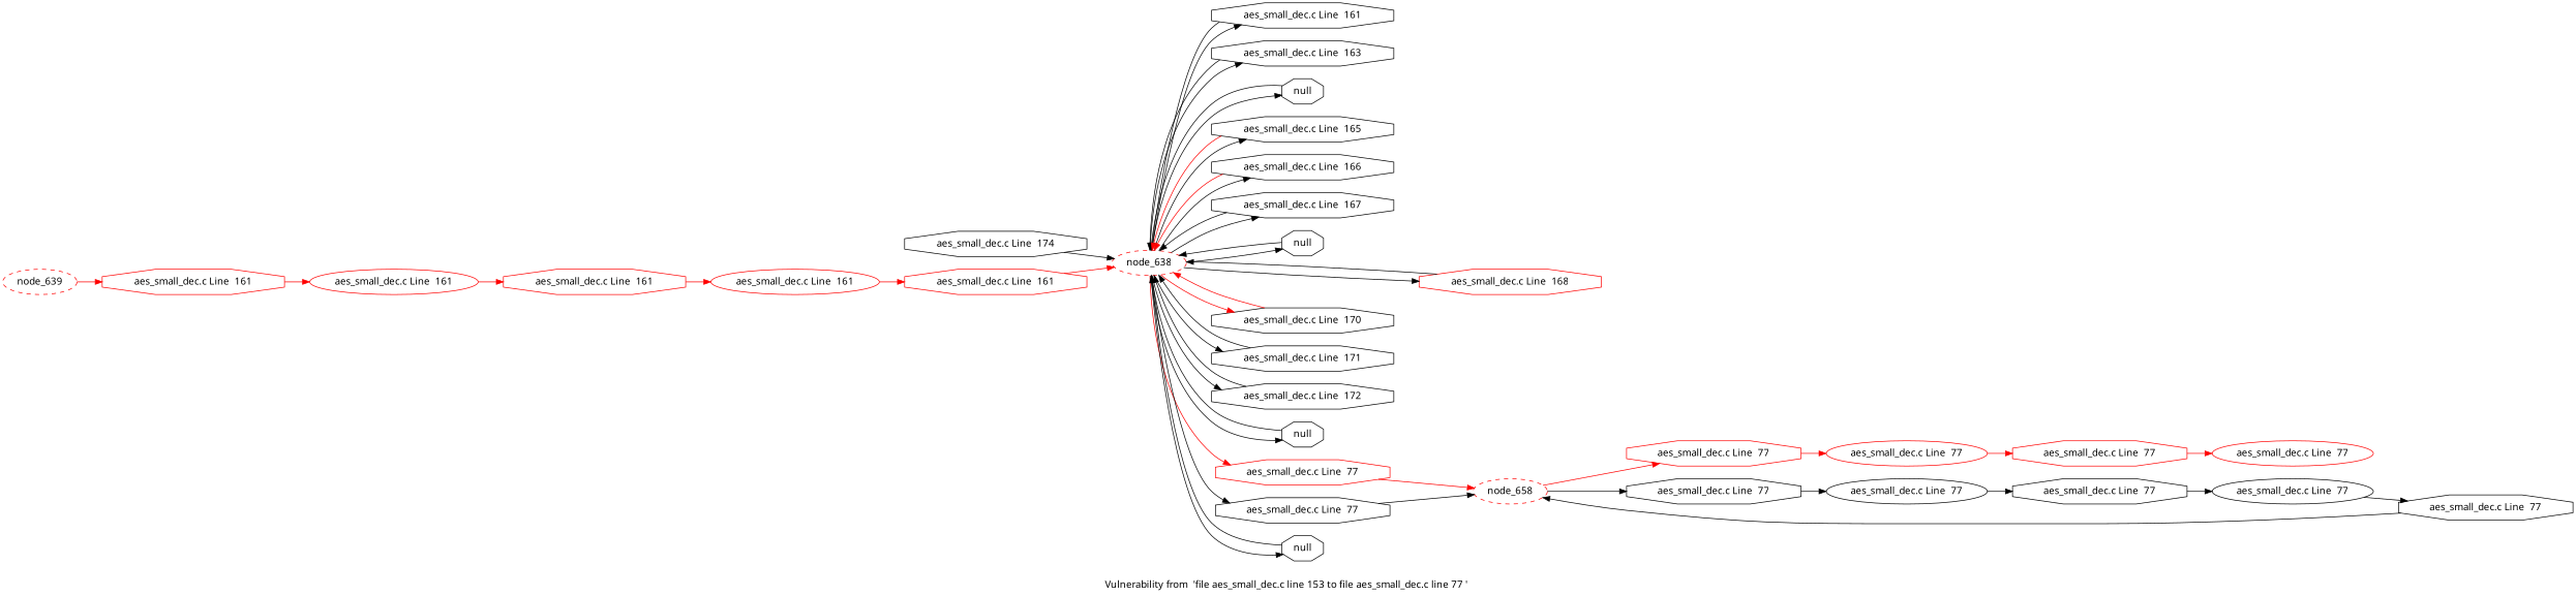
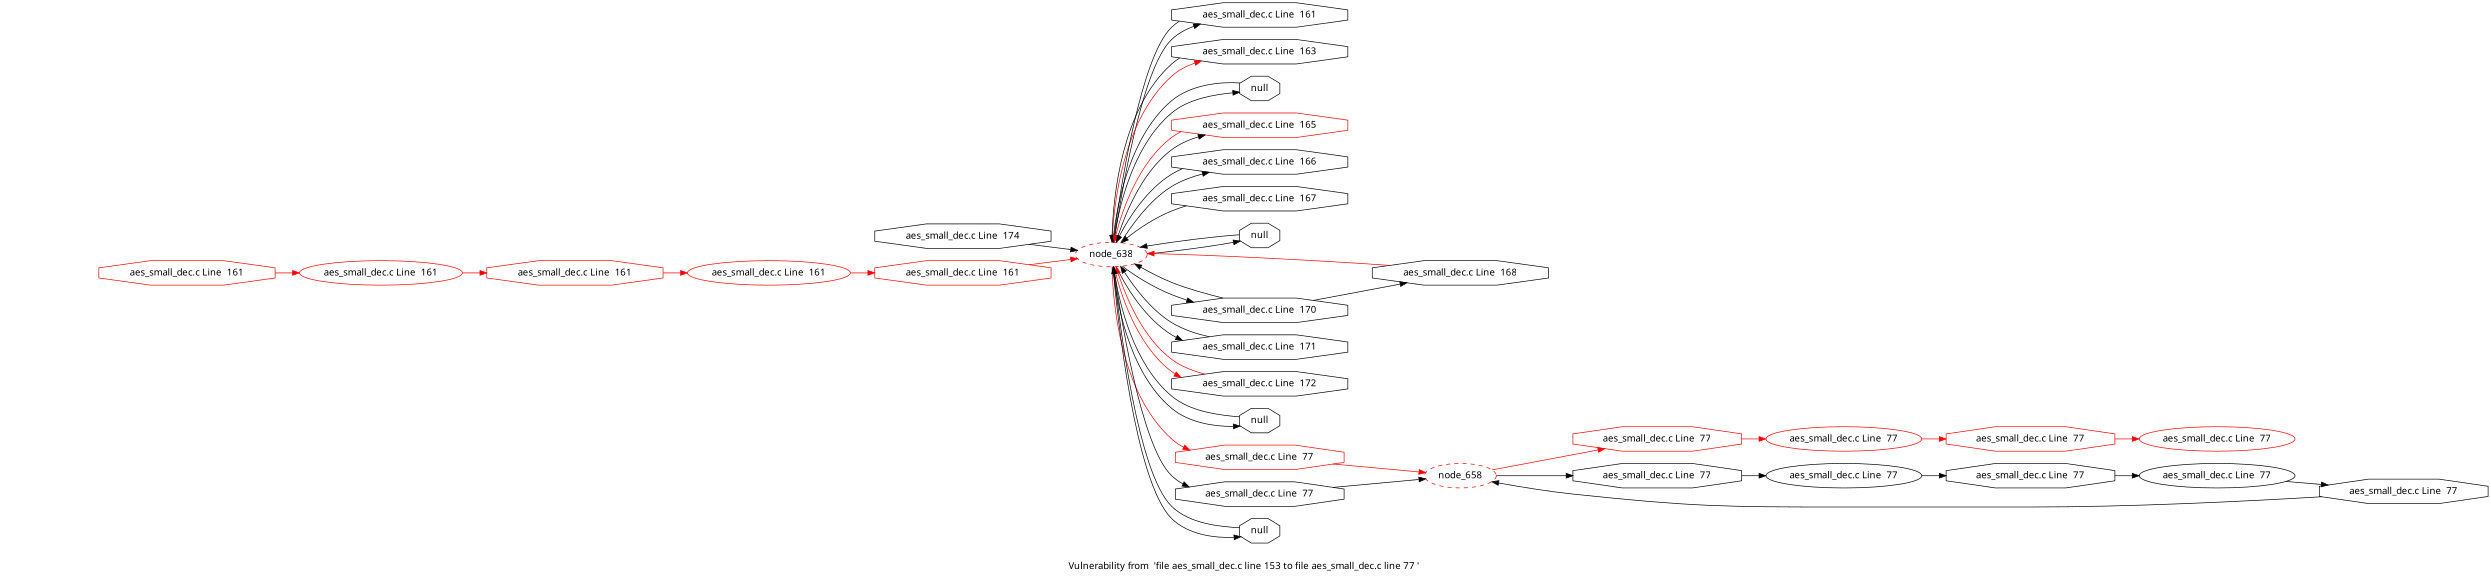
  digraph {
    fontname="Noto Sans"
    label="Vulnerability from  'file aes_small_dec.c line 153 to file aes_small_dec.c line 77 ' "
    rankdir=LR
    node [fontname="Noto Sans" shape=octagon style=solid]
    edge [fontname="Noto Sans"]
    node_638 [color=red shape=ellipse style=dashed]
    n2 [label="aes_small_dec.c Line  161"]
    n3 [label="aes_small_dec.c Line  163"]
    n4 [label=null]
-   n5 [label="aes_small_dec.c Line  165"]
+   n5 [label="aes_small_dec.c Line  165" color=red]
    n6 [label="aes_small_dec.c Line  166"]
    n7 [label="aes_small_dec.c Line  167"]
    n8 [label=null]
-   n9 [label="aes_small_dec.c Line  168" color=red]
+   n9 [label="aes_small_dec.c Line  168"]
    n10 [label="aes_small_dec.c Line  170"]
    n11 [label="aes_small_dec.c Line  171"]
    n12 [label="aes_small_dec.c Line  172"]
    n13 [label=null]
    n14 [color=red label="aes_small_dec.c Line  77"]
    n15 [label="aes_small_dec.c Line  77"]
    n16 [label=null]
    n17 [label="aes_small_dec.c Line  174"]
    node_658 [color=red shape=ellipse style=dashed]
    n19 [color=red label="aes_small_dec.c Line  77"]
    n20 [label="aes_small_dec.c Line  77"]
-   node_639 [color=red shape=ellipse style=dashed]
    n22 [color=red label="aes_small_dec.c Line  161"]
    n23 [color=red label="aes_small_dec.c Line  161" shape=ellipse]
    n24 [color=red label="aes_small_dec.c Line  161"]
    n25 [color=red label="aes_small_dec.c Line  161" shape=ellipse]
    n26 [color=red label="aes_small_dec.c Line  161"]
    n27 [color=red label="aes_small_dec.c Line  77" shape=ellipse]
    n28 [label="aes_small_dec.c Line  77" shape=ellipse]
    n29 [color=red label="aes_small_dec.c Line  77"]
    n30 [label="aes_small_dec.c Line  77"]
    n31 [color=red label="aes_small_dec.c Line  77" shape=ellipse]
    n32 [label="aes_small_dec.c Line  77" shape=ellipse]
    n33 [label="aes_small_dec.c Line  77"]
    node_638 -> n2
-   node_638 -> n3
+   node_638 -> n3 [color=red]
    node_638 -> n4
    node_638 -> n5
    node_638 -> n6
-   node_638 -> n7
    node_638 -> n8
-   node_638 -> n9
-   node_638 -> n10 [color=red]
+   n10 -> n9
+   node_638 -> n10
    node_638 -> n11
-   node_638 -> n12
+   node_638 -> n12 [color=red]
    node_638 -> n13
    node_638 -> n14 [color=red]
    node_638 -> n15
    node_638 -> n16
    n2 -> node_638
    n3 -> node_638
    n4 -> node_638
    n5 -> node_638 [color=red]
-   n6 -> node_638 [color=red]
+   n6 -> node_638
    n7 -> node_638
    n8 -> node_638
-   n9 -> node_638
-   n10 -> node_638 [color=red]
+   n9 -> node_638 [color=red]
+   n10 -> node_638
    n11 -> node_638
-   n12 -> node_638
+   n12 -> node_638 [color=red]
    n13 -> node_638
    n14 -> node_658 [color=red]
    n15 -> node_658
    n16 -> node_638
    n17 -> node_638
    node_658 -> n19 [color=red]
    node_658 -> n20
    n19 -> n27 [color=red]
    n20 -> n28
-   node_639 -> n22 [color=red]
    n22 -> n23 [color=red]
    n23 -> n24 [color=red]
    n24 -> n25 [color=red]
    n25 -> n26 [color=red]
    n26 -> node_638 [color=red]
    n27 -> n29 [color=red]
    n28 -> n30
    n29 -> n31 [color=red]
    n30 -> n32
    n32 -> n33
    n33 -> node_658
  }
